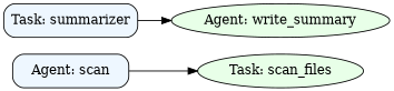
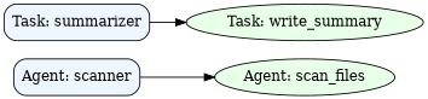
  digraph {
    rankdir=LR
    node [fillcolor="#eef7ff" shape=box style="rounded,filled"]
-   n1 [label="Agent: scan"]
-   n2 [fillcolor="#e8ffe8" label="Task: scan_files" shape=oval style=filled]
+   n1 [label="Agent: scanner"]
+   n2 [fillcolor="#e8ffe8" label="Agent: scan_files" shape=oval style=filled]
    n3 [label="Task: summarizer"]
-   n4 [fillcolor="#e8ffe8" label="Agent: write_summary" shape=oval style=filled]
+   n4 [fillcolor="#e8ffe8" label="Task: write_summary" shape=oval style=filled]
    n1 -> n2
    n3 -> n4
  }
